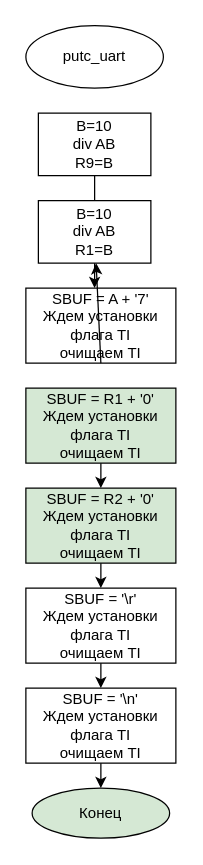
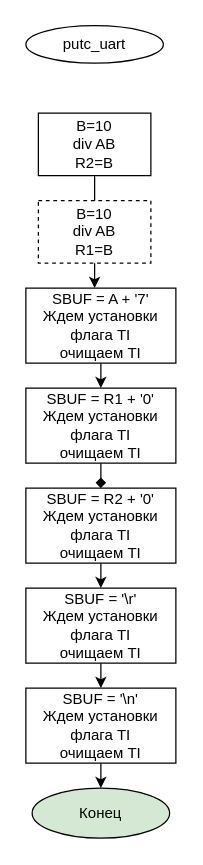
  <mxCell id="0" />
  <mxCell id="1" parent="0" />
- <mxCell id="2" value="putc_uart" style="ellipse;whiteSpace=wrap;html=1;" vertex="1" parent="1"><mxGeometry x="20" y="20" width="110" height="50" as="geometry" /></mxCell>
- <mxCell id="3" value="B=10&lt;br&gt;div AB&lt;br&gt;R9=B" style="rounded=0;whiteSpace=wrap;html=1;" vertex="1" parent="1"><mxGeometry x="30" y="90" width="90" height="50" as="geometry" /></mxCell>
- <mxCell id="4" value="B=10&lt;br&gt;div AB&lt;br&gt;R1=B" style="rounded=0;whiteSpace=wrap;html=1;" vertex="1" parent="1"><mxGeometry x="30" y="160" width="90" height="50" as="geometry" /></mxCell>
+ <mxCell id="2" value="putc_uart" style="ellipse;whiteSpace=wrap;html=1;" vertex="1" parent="1"><mxGeometry x="20" y="20" width="110" height="30" as="geometry" /></mxCell>
+ <mxCell id="3" value="B=10&lt;br&gt;div AB&lt;br&gt;R2=B" style="rounded=0;whiteSpace=wrap;html=1;" vertex="1" parent="1"><mxGeometry x="30" y="90" width="90" height="50" as="geometry" /></mxCell>
+ <mxCell id="4" value="B=10&lt;br&gt;div AB&lt;br&gt;R1=B" style="rounded=0;whiteSpace=wrap;html=1;dashed=1;" vertex="1" parent="1"><mxGeometry x="30" y="160" width="90" height="50" as="geometry" /></mxCell>
  <mxCell id="5" value="SBUF = A + '7'&lt;br&gt;Ждем установки флага TI&lt;br&gt;очищаем TI" style="rounded=0;whiteSpace=wrap;html=1;" vertex="1" parent="1"><mxGeometry x="20" y="230" width="120" height="60" as="geometry" /></mxCell>
- <mxCell id="6" value="SBUF = R1 + '0'&lt;br&gt;Ждем установки флага TI&lt;br&gt;очищаем TI" style="rounded=0;whiteSpace=wrap;html=1;fillColor=#d5e8d4;" vertex="1" parent="1"><mxGeometry x="20" y="310" width="120" height="60" as="geometry" /></mxCell>
- <mxCell id="7" value="&lt;span&gt;SBUF = R2 + '0'&lt;/span&gt;&lt;br&gt;&lt;span&gt;Ждем установки флага TI&lt;/span&gt;&lt;br&gt;&lt;span&gt;очищаем TI&lt;/span&gt;" style="rounded=0;whiteSpace=wrap;html=1;fillColor=#d5e8d4;" vertex="1" parent="1"><mxGeometry x="20" y="390" width="120" height="60" as="geometry" /></mxCell>
+ <mxCell id="6" value="SBUF = R1 + '0'&lt;br&gt;Ждем установки флага TI&lt;br&gt;очищаем TI" style="rounded=0;whiteSpace=wrap;html=1;" vertex="1" parent="1"><mxGeometry x="20" y="310" width="120" height="60" as="geometry" /></mxCell>
+ <mxCell id="7" value="&lt;span&gt;SBUF = R2 + '0'&lt;/span&gt;&lt;br&gt;&lt;span&gt;Ждем установки флага TI&lt;/span&gt;&lt;br&gt;&lt;span&gt;очищаем TI&lt;/span&gt;" style="rounded=0;whiteSpace=wrap;html=1;" vertex="1" parent="1"><mxGeometry x="20" y="390" width="120" height="60" as="geometry" /></mxCell>
  <mxCell id="8" value="&lt;span&gt;SBUF = '\r'&lt;/span&gt;&lt;br&gt;&lt;span&gt;Ждем установки флага TI&lt;/span&gt;&lt;br&gt;&lt;span&gt;очищаем TI&lt;/span&gt;" style="rounded=0;whiteSpace=wrap;html=1;" vertex="1" parent="1"><mxGeometry x="20" y="470" width="120" height="60" as="geometry" /></mxCell>
  <mxCell id="9" value="&lt;span&gt;SBUF = '\n'&lt;/span&gt;&lt;br&gt;&lt;span&gt;Ждем установки флага TI&lt;/span&gt;&lt;br&gt;&lt;span&gt;очищаем TI&lt;/span&gt;" style="rounded=0;whiteSpace=wrap;html=1;" vertex="1" parent="1"><mxGeometry x="20" y="550" width="120" height="60" as="geometry" /></mxCell>
  <mxCell id="10" value="Конец" style="ellipse;whiteSpace=wrap;html=1;fillColor=#d5e8d4;" vertex="1" parent="1"><mxGeometry x="25" y="630" width="110" height="40" as="geometry" /></mxCell>
  <mxCell id="11" value="" style="endArrow=none;html=1;entryX=0.5;entryY=0;entryDx=0;entryDy=0;exitX=0.5;exitY=1;exitDx=0;exitDy=0;" edge="1" parent="1" source="3" target="4"><mxGeometry width="50" height="50" relative="1" as="geometry"><mxPoint x="-70" y="180" as="sourcePoint" /><mxPoint x="-20" y="130" as="targetPoint" /></mxGeometry></mxCell>
  <mxCell id="12" value="" style="endArrow=classic;html=1;exitX=0.5;exitY=1;exitDx=0;exitDy=0;" edge="1" parent="1" source="4"><mxGeometry width="50" height="50" relative="1" as="geometry"><mxPoint x="-70" y="270" as="sourcePoint" /><mxPoint x="75" y="230" as="targetPoint" /></mxGeometry></mxCell>
- <mxCell id="13" value="" style="endArrow=classic;html=1;exitX=0.5;exitY=1;exitDx=0;exitDy=0;" edge="1" parent="1" source="5" target="4"><mxGeometry width="50" height="50" relative="1" as="geometry"><mxPoint x="-70" y="360" as="sourcePoint" /><mxPoint x="-20" y="310" as="targetPoint" /></mxGeometry></mxCell>
- <mxCell id="14" value="" style="endArrow=classic;html=1;entryX=0.5;entryY=0;entryDx=0;entryDy=0;exitX=0.5;exitY=1;exitDx=0;exitDy=0;" edge="1" parent="1" source="6" target="7"><mxGeometry width="50" height="50" relative="1" as="geometry"><mxPoint x="-20" y="420" as="sourcePoint" /><mxPoint x="30" y="370" as="targetPoint" /></mxGeometry></mxCell>
+ <mxCell id="13" value="" style="endArrow=classic;html=1;entryX=0.5;entryY=0;entryDx=0;entryDy=0;exitX=0.5;exitY=1;exitDx=0;exitDy=0;" edge="1" parent="1" source="5" target="6"><mxGeometry width="50" height="50" relative="1" as="geometry"><mxPoint x="-70" y="360" as="sourcePoint" /><mxPoint x="-20" y="310" as="targetPoint" /></mxGeometry></mxCell>
+ <mxCell id="14" value="" style="endArrow=diamond;html=1;entryX=0.5;entryY=0;entryDx=0;entryDy=0;exitX=0.5;exitY=1;exitDx=0;exitDy=0;" edge="1" parent="1" source="6" target="7"><mxGeometry width="50" height="50" relative="1" as="geometry"><mxPoint x="-20" y="420" as="sourcePoint" /><mxPoint x="30" y="370" as="targetPoint" /></mxGeometry></mxCell>
  <mxCell id="15" value="" style="endArrow=classic;html=1;entryX=0.5;entryY=0;entryDx=0;entryDy=0;" edge="1" parent="1" source="7" target="8"><mxGeometry width="50" height="50" relative="1" as="geometry"><mxPoint x="-90" y="490" as="sourcePoint" /><mxPoint x="-40" y="440" as="targetPoint" /></mxGeometry></mxCell>
  <mxCell id="16" value="" style="endArrow=classic;html=1;entryX=0.5;entryY=0;entryDx=0;entryDy=0;" edge="1" parent="1" source="8" target="9"><mxGeometry width="50" height="50" relative="1" as="geometry"><mxPoint x="-100" y="570" as="sourcePoint" /><mxPoint x="-50" y="520" as="targetPoint" /></mxGeometry></mxCell>
  <mxCell id="17" value="" style="endArrow=classic;html=1;entryX=0.5;entryY=0;entryDx=0;entryDy=0;exitX=0.5;exitY=1;exitDx=0;exitDy=0;" edge="1" parent="1" source="9" target="10"><mxGeometry width="50" height="50" relative="1" as="geometry"><mxPoint x="-70" y="670" as="sourcePoint" /><mxPoint x="-20" y="620" as="targetPoint" /></mxGeometry></mxCell>
